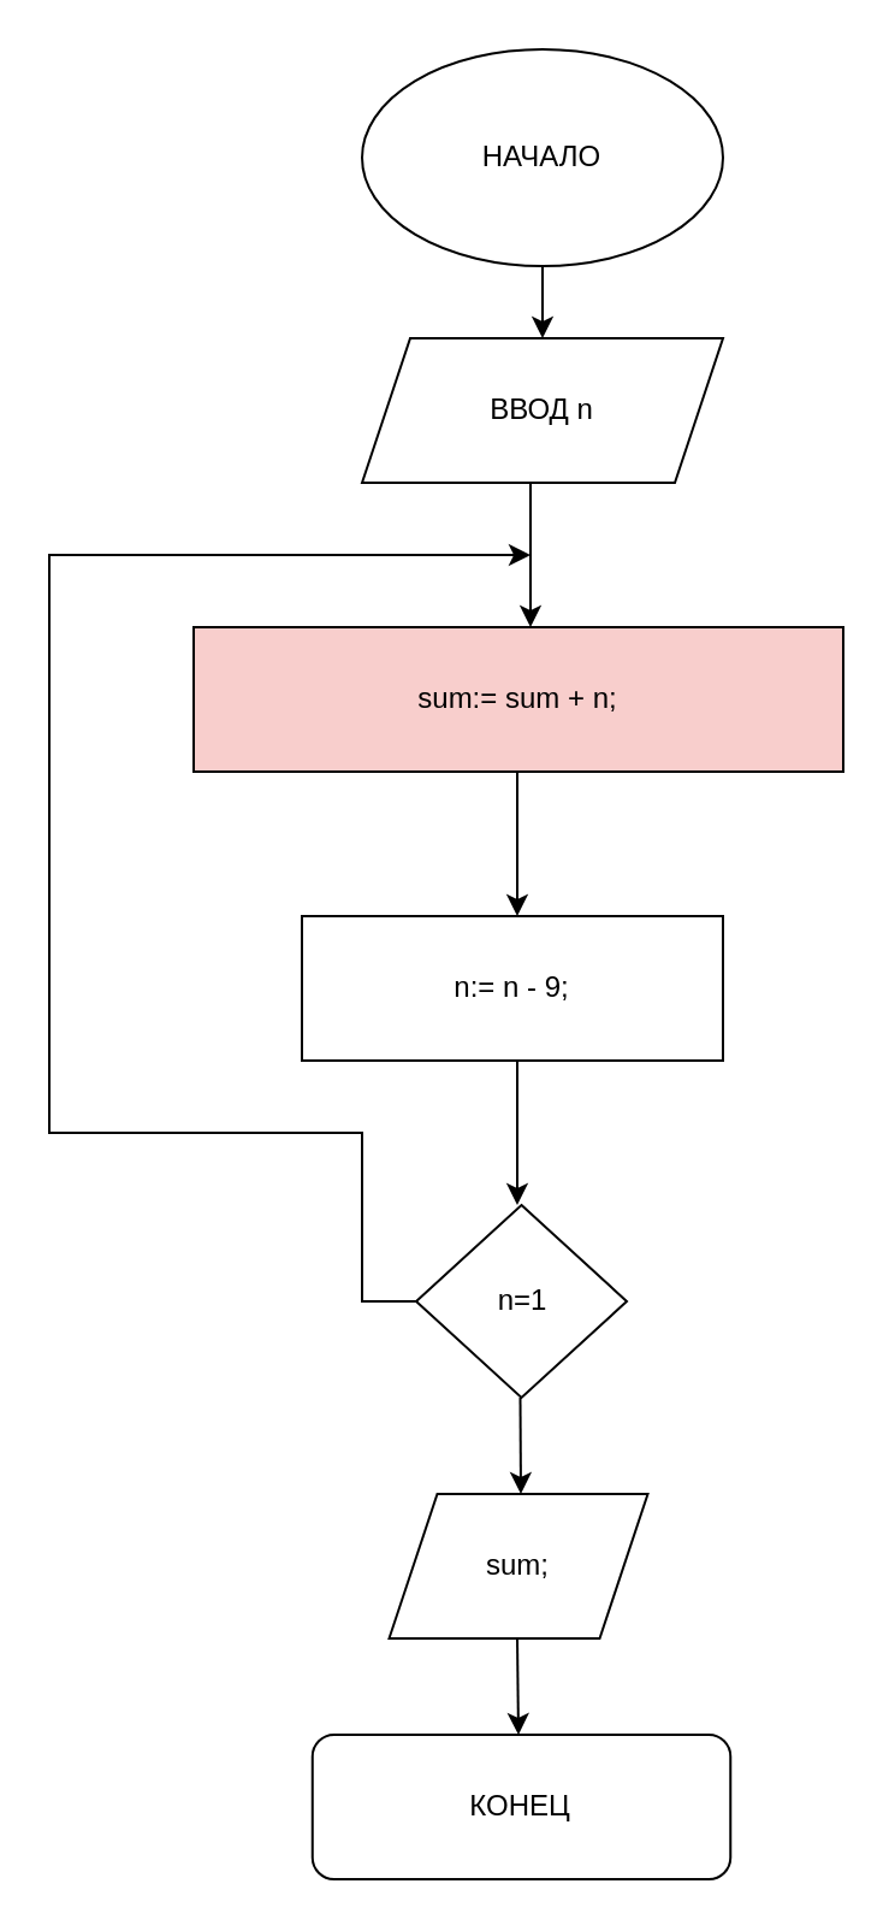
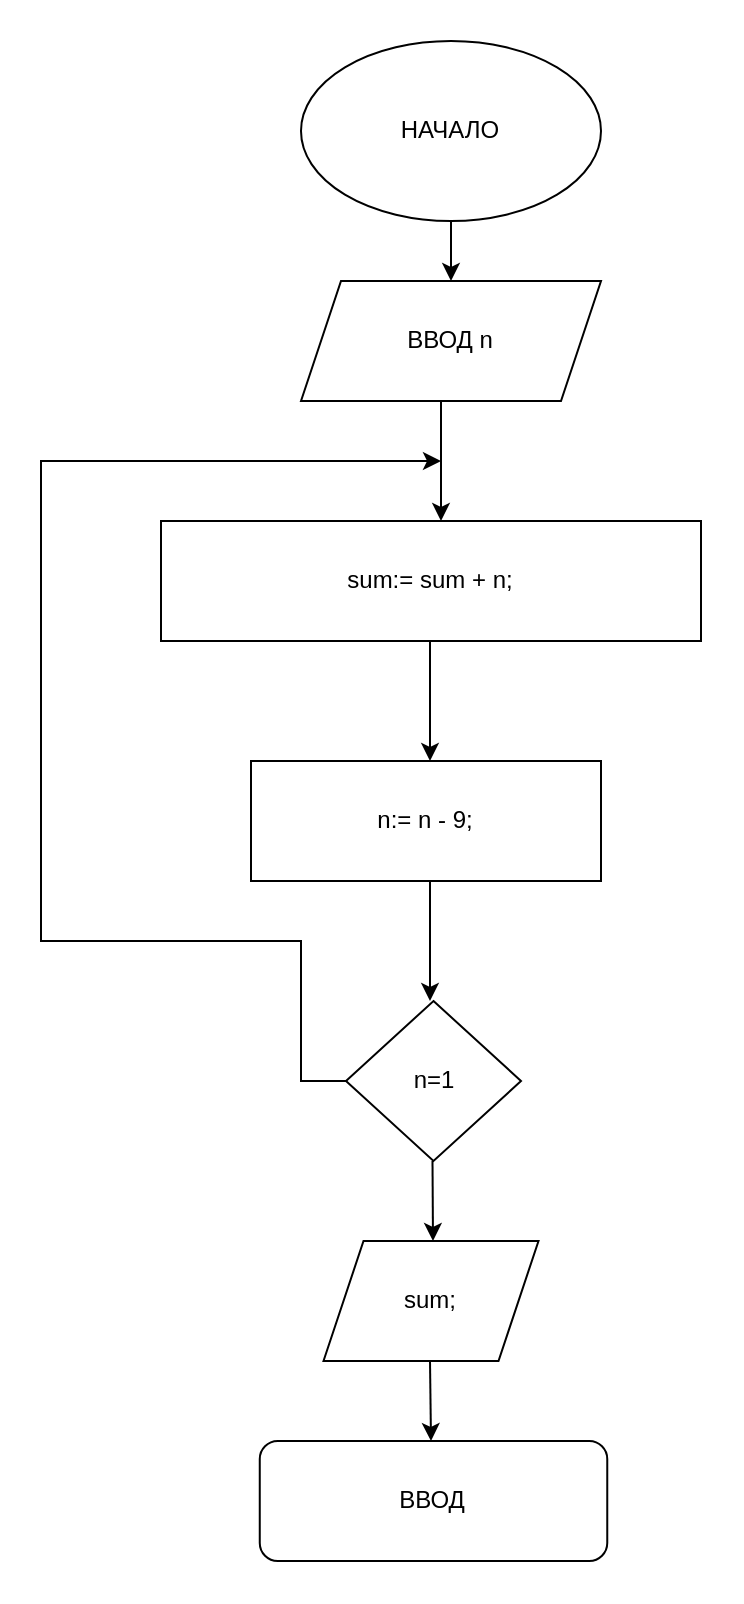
  <mxCell id="0" />
  <mxCell id="1" parent="0" />
  <mxCell id="2" value="НАЧАЛО" style="ellipse;whiteSpace=wrap;html=1;" vertex="1" parent="1"><mxGeometry x="150" y="20" width="150" height="90" as="geometry" /></mxCell>
  <mxCell id="3" value="" style="endArrow=classic;html=1;rounded=0;exitX=0.5;exitY=1;exitDx=0;exitDy=0;" edge="1" parent="1" source="2"><mxGeometry width="50" height="50" relative="1" as="geometry"><mxPoint x="200" y="150" as="sourcePoint" /><mxPoint x="225" y="140" as="targetPoint" /></mxGeometry></mxCell>
  <mxCell id="4" value="ВВОД n" style="shape=parallelogram;perimeter=parallelogramPerimeter;whiteSpace=wrap;html=1;fixedSize=1;" vertex="1" parent="1"><mxGeometry x="150" y="140" width="150" height="60" as="geometry" /></mxCell>
  <mxCell id="5" value="" style="endArrow=classic;html=1;rounded=0;exitX=0.5;exitY=1;exitDx=0;exitDy=0;" edge="1" parent="1"><mxGeometry width="50" height="50" relative="1" as="geometry"><mxPoint x="220" y="200" as="sourcePoint" /><mxPoint x="220" y="260" as="targetPoint" /></mxGeometry></mxCell>
- <mxCell id="6" value="sum:= sum + n;" style="rounded=0;whiteSpace=wrap;html=1;fillColor=#f8cecc;" vertex="1" parent="1"><mxGeometry x="80" y="260" width="270" height="60" as="geometry" /></mxCell>
+ <mxCell id="6" value="sum:= sum + n;" style="rounded=0;whiteSpace=wrap;html=1;" vertex="1" parent="1"><mxGeometry x="80" y="260" width="270" height="60" as="geometry" /></mxCell>
  <mxCell id="7" value="" style="endArrow=classic;html=1;rounded=0;exitX=0.5;exitY=1;exitDx=0;exitDy=0;" edge="1" parent="1"><mxGeometry width="50" height="50" relative="1" as="geometry"><mxPoint x="214.5" y="320" as="sourcePoint" /><mxPoint x="214.5" y="380" as="targetPoint" /></mxGeometry></mxCell>
  <mxCell id="8" value="n:= n - 9;" style="rounded=0;whiteSpace=wrap;html=1;" vertex="1" parent="1"><mxGeometry x="125" y="380" width="175" height="60" as="geometry" /></mxCell>
  <mxCell id="9" value="" style="endArrow=classic;html=1;rounded=0;exitX=0.5;exitY=1;exitDx=0;exitDy=0;" edge="1" parent="1"><mxGeometry width="50" height="50" relative="1" as="geometry"><mxPoint x="214.5" y="440" as="sourcePoint" /><mxPoint x="214.5" y="500" as="targetPoint" /></mxGeometry></mxCell>
  <mxCell id="10" style="edgeStyle=orthogonalEdgeStyle;rounded=0;orthogonalLoop=1;jettySize=auto;html=1;" edge="1" parent="1" source="11"><mxGeometry relative="1" as="geometry"><mxPoint x="220" y="230" as="targetPoint" /><Array as="points"><mxPoint x="150" y="540" /><mxPoint x="150" y="470" /><mxPoint x="20" y="470" /><mxPoint x="20" y="230" /></Array></mxGeometry></mxCell>
  <mxCell id="11" value="n=1" style="rhombus;whiteSpace=wrap;html=1;" vertex="1" parent="1"><mxGeometry x="172.5" y="500" width="87.5" height="80" as="geometry" /></mxCell>
  <mxCell id="12" value="" style="endArrow=classic;html=1;rounded=0;exitX=0.5;exitY=1;exitDx=0;exitDy=0;" edge="1" parent="1"><mxGeometry width="50" height="50" relative="1" as="geometry"><mxPoint x="215.75" y="580" as="sourcePoint" /><mxPoint x="216" y="620" as="targetPoint" /></mxGeometry></mxCell>
  <mxCell id="13" value="sum;" style="shape=parallelogram;perimeter=parallelogramPerimeter;whiteSpace=wrap;html=1;fixedSize=1;" vertex="1" parent="1"><mxGeometry x="161.25" y="620" width="107.5" height="60" as="geometry" /></mxCell>
  <mxCell id="14" value="" style="endArrow=classic;html=1;rounded=0;exitX=0.5;exitY=1;exitDx=0;exitDy=0;" edge="1" parent="1"><mxGeometry width="50" height="50" relative="1" as="geometry"><mxPoint x="214.5" y="680" as="sourcePoint" /><mxPoint x="215" y="720" as="targetPoint" /></mxGeometry></mxCell>
- <mxCell id="15" value="КОНЕЦ" style="rounded=1;whiteSpace=wrap;html=1;" vertex="1" parent="1"><mxGeometry x="129.38" y="720" width="173.75" height="60" as="geometry" /></mxCell>
+ <mxCell id="15" value="ВВОД" style="rounded=1;whiteSpace=wrap;html=1;" vertex="1" parent="1"><mxGeometry x="129.38" y="720" width="173.75" height="60" as="geometry" /></mxCell>
